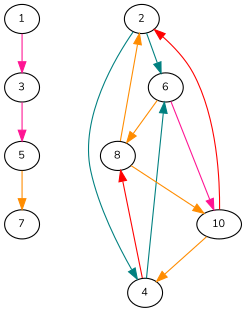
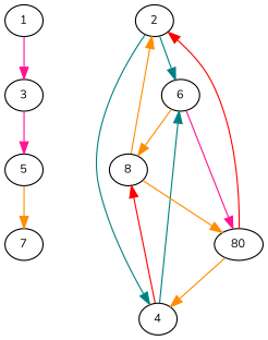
  digraph {
    fontname=Nunito
    node [fontname=Nunito fontsize=10]
    edge [color=darkorange fontname=Nunito]
    1 [height=0.01 width=0.01]
    3 [height=0.01 width=0.01]
    5 [height=0.01 width=0.01]
    7 [height=0.01 width=0.01]
    2 [height=0.01 width=0.01]
    6 [height=0.01 width=0.01]
    4 [height=0.01 width=0.01]
    8 [height=0.01 width=0.01]
-   10 [height=0.01 width=0.01]
+   10 [height=0.01 width=0.01 label=80]
    1 -> 3 [color=deeppink]
    3 -> 5 [color=deeppink]
    5 -> 7
    2 -> 6 [color=teal]
    2 -> 4 [color=teal]
    6 -> 8
    6 -> 10 [color=deeppink]
    4 -> 6 [color=teal]
    4 -> 8 [color=red]
    8 -> 2
    8 -> 10
    10 -> 2 [color=red]
    10 -> 4
  }
